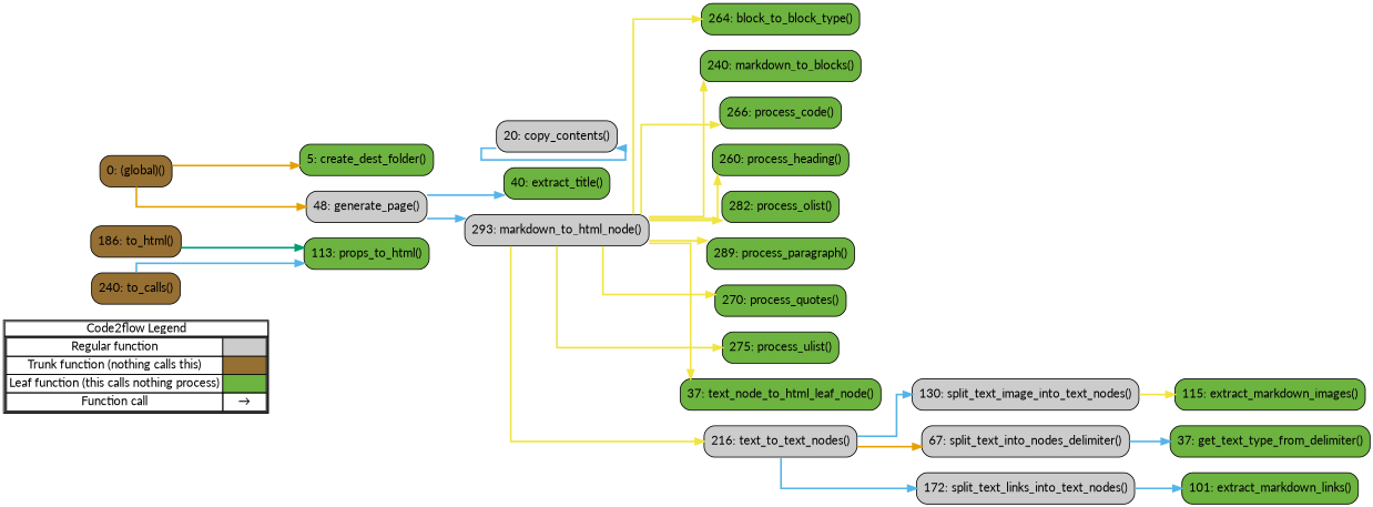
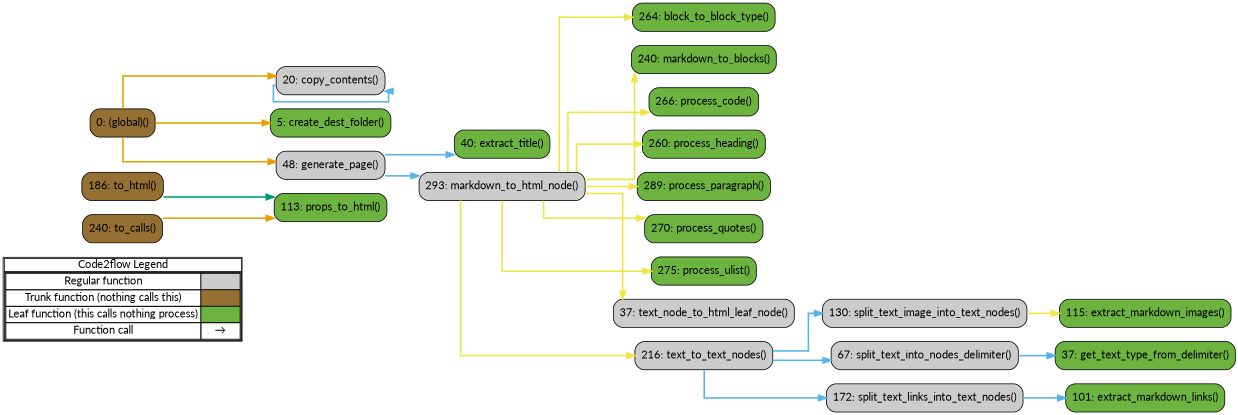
  digraph {
    concentrate=true
    fontname=Lato
    rankdir=LR
    splines=ortho
    node [fontname=Lato shape=rect fillcolor="#6db33f" style="rounded,filled"]
    edge [color="#F0E442" fontname=Lato penwidth=2]
    n1 [label=<         <table cellspacing="0" cellpadding="0" border="1"><tr><td>Code2flow Legend</td></tr><tr><td>         <table cellspacing="0">         <tr><td>Regular function</td><td width="50px" bgcolor='#cccccc'></td></tr>         <tr><td>Trunk function (nothing calls this)</td><td bgcolor='#966F33'></td></tr>         <tr><td>Leaf function (this calls nothing process)</td><td bgcolor='#6db33f'></td></tr>         <tr><td>Function call</td><td><font color='black'>&#8594;</font></td></tr>         </table></td></tr></table>         > margin=0 shape=none fillcolor="" style=""]
    n2 [label="113: props_to_html()"]
    n3 [fillcolor="#966F33" label="186: to_html()"]
    n4 [fillcolor="#966F33" label="240: to_calls()"]
    n5 [label="264: block_to_block_type()"]
    n6 [fillcolor="#966F33" label="0: (global)()"]
    n7 [fillcolor="#cccccc" label="20: copy_contents()"]
    n8 [label="5: create_dest_folder()"]
    n9 [label="40: extract_title()"]
    n10 [fillcolor="#cccccc" label="48: generate_page()"]
    n11 [label="37: get_text_type_from_delimiter()"]
    n12 [label="115: extract_markdown_images()"]
    n13 [label="101: extract_markdown_links()"]
    n14 [label="240: markdown_to_blocks()"]
    n15 [fillcolor="#cccccc" label="293: markdown_to_html_node()"]
    n16 [label="266: process_code()"]
    n17 [label="260: process_heading()"]
-   n18 [label="282: process_olist()"]
    n19 [label="289: process_paragraph()"]
    n20 [label="270: process_quotes()"]
    n21 [label="275: process_ulist()"]
    n22 [fillcolor="#cccccc" label="130: split_text_image_into_text_nodes()"]
    n23 [fillcolor="#cccccc" label="67: split_text_into_nodes_delimiter()"]
    n24 [fillcolor="#cccccc" label="172: split_text_links_into_text_nodes()"]
-   n25 [label="37: text_node_to_html_leaf_node()"]
+   n25 [fillcolor="#cccccc" label="37: text_node_to_html_leaf_node()"]
    n26 [fillcolor="#cccccc" label="216: text_to_text_nodes()"]
    subgraph sub_1 {
      label=legend
      rank=min
      n1
    }
    subgraph sub_2 {
      label="File: htmlnode"
      style=dotted
      n5
      subgraph sub_3 {
        label="Class: HTMLNode"
        style=dotted
        n2
      }
      subgraph sub_4 {
        label="Class: LeafNode"
        style=dotted
        n3
      }
      subgraph sub_5 {
        label="Class: ParentNode"
        style=dotted
        n4
      }
    }
    subgraph sub_6 {
      label="File: main"
      style=dotted
      n6
    }
    subgraph sub_7 {
      label="File: site_operations"
      style=dotted
      n7
      n8
      n9
      n10
    }
    subgraph sub_8 {
      label="File: textnode"
      style=dotted
      n11
    }
    subgraph sub_9 {
      label="File: transformation"
      style=dotted
      n12
      n13
      n14
      n15
      n16
      n17
-     n18
      n19
      n20
      n21
      n22
      n23
      n24
      n25
      n26
    }
    n3 -> n2 [color="#009E73"]
-   n4 -> n2 [color="#56B4E9"]
+   n4 -> n2 [color="#E69F00"]
+   n6 -> n7 [color="#E69F00"]
    n6 -> n8 [color="#E69F00"]
    n6 -> n10 [color="#E69F00"]
    n7 -> n7 [color="#56B4E9"]
    n10 -> n9 [color="#56B4E9"]
    n10 -> n15 [color="#56B4E9"]
    n15 -> n5
    n15 -> n14
    n15 -> n16
    n15 -> n17
-   n15 -> n18
    n15 -> n19
    n15 -> n19
    n15 -> n20
    n15 -> n21
    n15 -> n25
    n15 -> n26
    n22 -> n12
    n23 -> n11 [color="#56B4E9"]
    n24 -> n13 [color="#56B4E9"]
    n26 -> n22 [color="#56B4E9"]
-   n26 -> n23 [color="#E69F00"]
+   n26 -> n23 [color="#56B4E9"]
    n26 -> n24 [color="#56B4E9"]
  }
